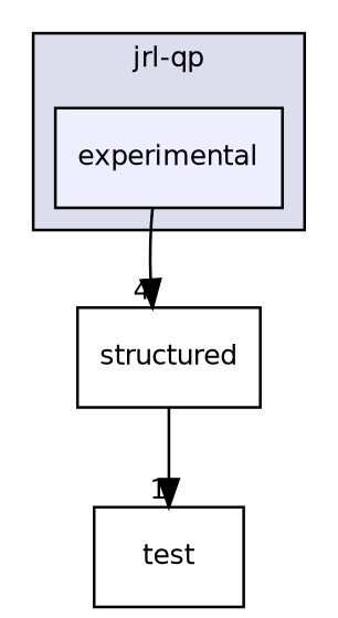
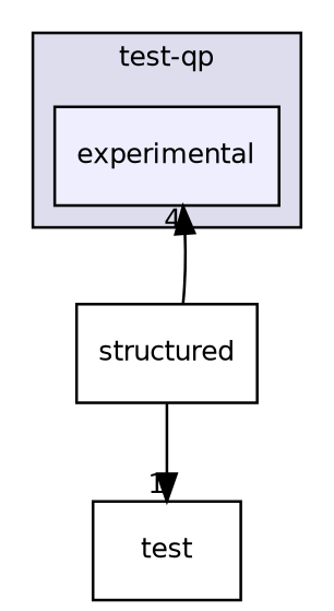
  digraph {
    compound=true
    node [fontname=Helvetica fontsize=10 shape=box]
    edge [labeldistance=1.5 labelfontname=Helvetica labelfontsize=10]
    n1 [fillcolor="#eeeeff" label=experimental pencolor=black style=filled]
    n2 [label=structured]
    n3 [label=test]
    subgraph cluster_1 {
      bgcolor="#ddddee"
      fontname=Helvetica
      fontsize=10
-     label="jrl-qp"
+     label="test-qp"
      pencolor=black
      n1
    }
-   n1 -> n2 [headlabel=4]
+   n2 -> n1 [headlabel=4]
    n2 -> n3 [headlabel=1]
  }
